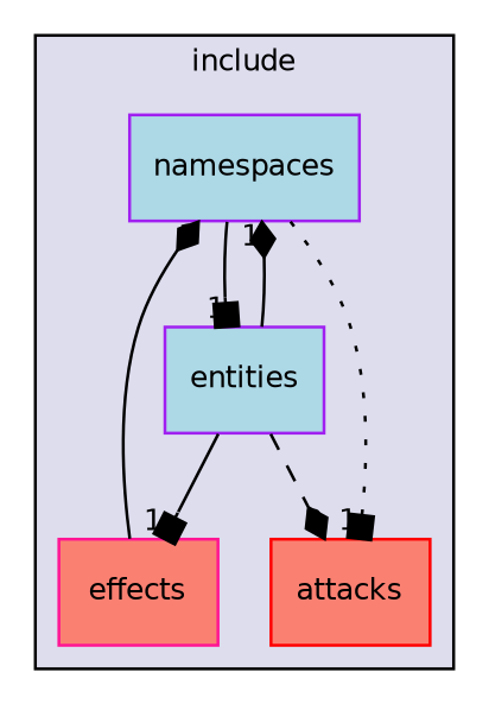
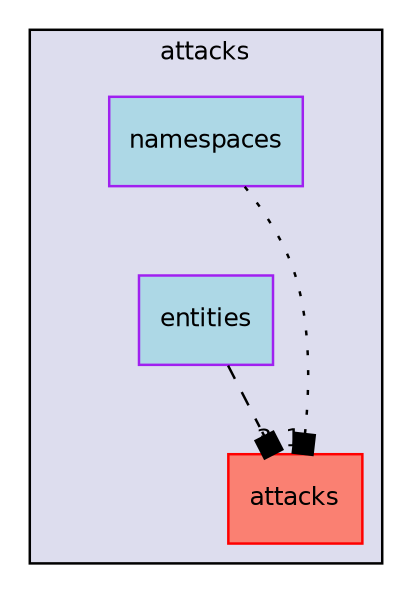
  digraph {
    compound=true
    node [color=purple fillcolor=salmon fontname=Helvetica fontsize=10 shape=box style=filled]
    edge [arrowhead=diamond headlabel=1 labeldistance=1.5 labelfontname=Helvetica labelfontsize=10 style=solid]
    n1 [color=red label=attacks]
-   n2 [color=deeppink label=effects]
    n3 [fillcolor=lightblue label=namespaces]
    n4 [fillcolor=lightblue label=entities pencolor=black]
    subgraph cluster_1 {
      bgcolor="#ddddee"
      fontname=Helvetica
      fontsize=10
-     label=include
+     label=attacks
      pencolor=black
      n1
-     n2
      n3
      n4
    }
-   n2 -> n3
    n3 -> n1 [arrowhead=box style=dotted]
-   n3 -> n4 [arrowhead=box]
-   n4 -> n1 [headlabel=3 style=dashed]
-   n4 -> n2 [arrowhead=box]
-   n4 -> n3
+   n4 -> n1 [arrowhead=box headlabel=3 style=dashed]
  }
